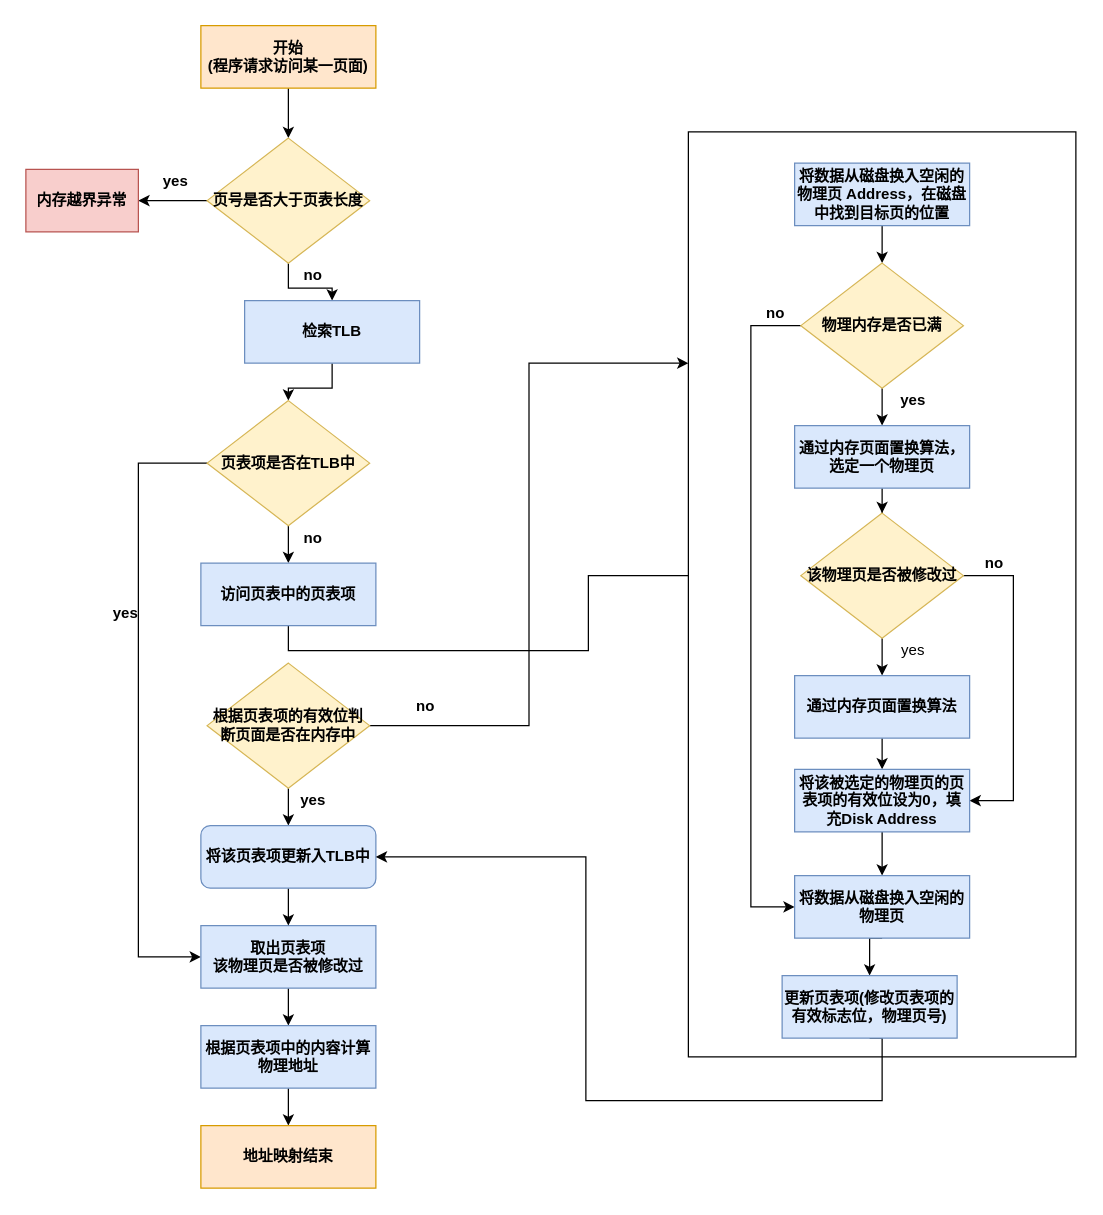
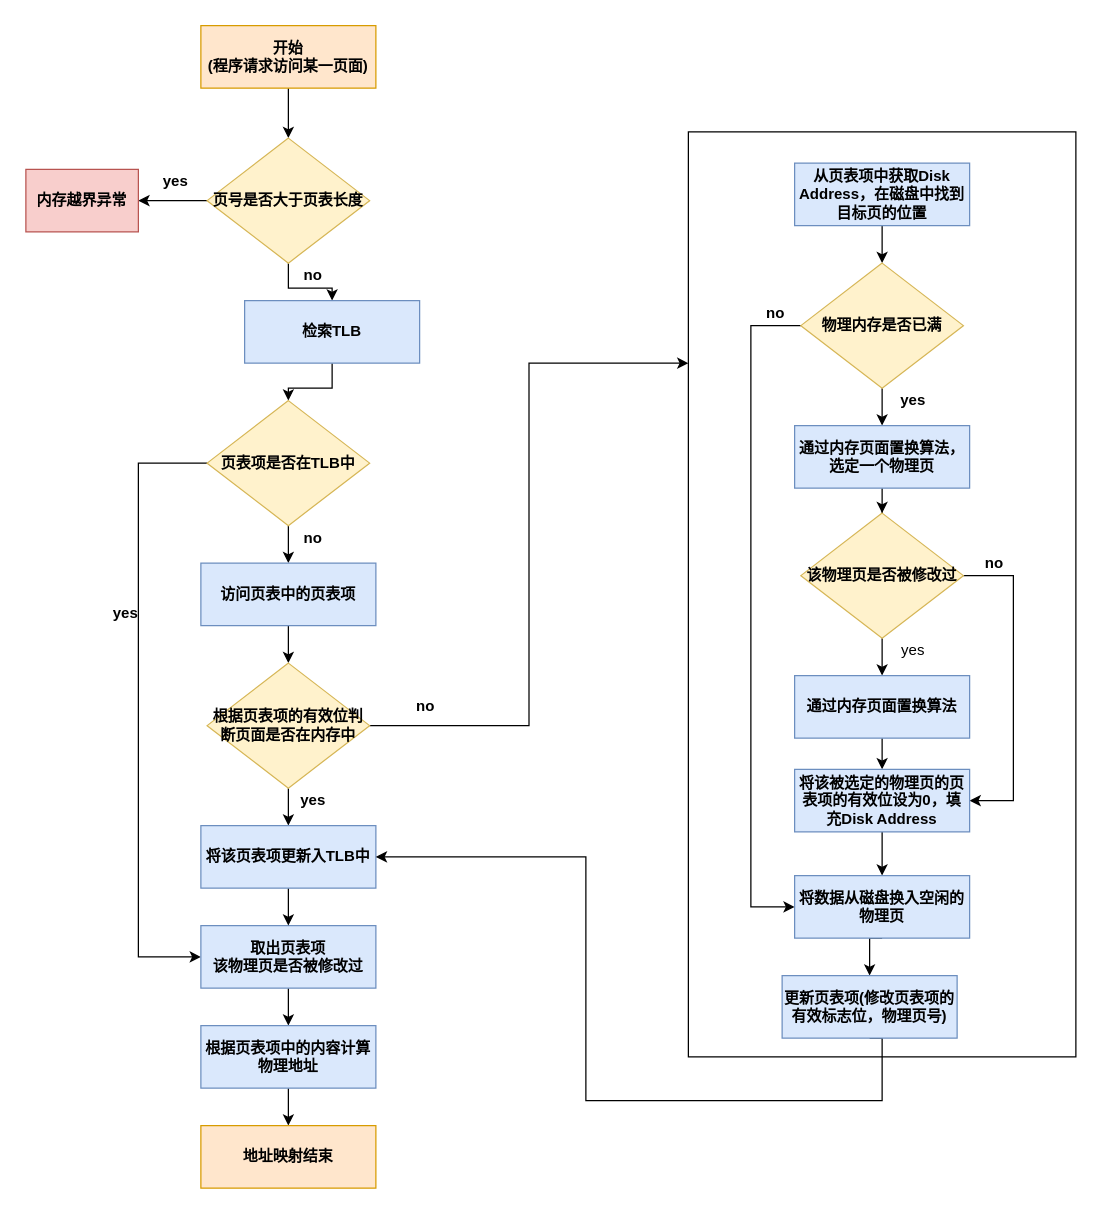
  <mxCell id="0" />
  <mxCell id="1" parent="0" />
  <mxCell id="2" style="edgeStyle=orthogonalEdgeStyle;rounded=0;orthogonalLoop=1;jettySize=auto;html=1;exitX=0.5;exitY=1;exitDx=0;exitDy=0;entryX=0.5;entryY=0;entryDx=0;entryDy=0;" edge="1" parent="1" source="3" target="6"><mxGeometry relative="1" as="geometry" /></mxCell>
  <mxCell id="3" value="&lt;b&gt;开始&lt;br&gt;(程序请求访问某一页面)&lt;/b&gt;" style="rounded=0;whiteSpace=wrap;html=1;fillColor=#ffe6cc;strokeColor=#d79b00;" vertex="1" parent="1"><mxGeometry x="160" y="20" width="140" height="50" as="geometry" /></mxCell>
  <mxCell id="4" style="edgeStyle=orthogonalEdgeStyle;rounded=0;orthogonalLoop=1;jettySize=auto;html=1;exitX=0;exitY=0.5;exitDx=0;exitDy=0;entryX=1;entryY=0.5;entryDx=0;entryDy=0;" edge="1" parent="1" source="6" target="7"><mxGeometry relative="1" as="geometry" /></mxCell>
  <mxCell id="5" style="edgeStyle=orthogonalEdgeStyle;rounded=0;orthogonalLoop=1;jettySize=auto;html=1;exitX=0.5;exitY=1;exitDx=0;exitDy=0;entryX=0.5;entryY=0;entryDx=0;entryDy=0;" edge="1" parent="1" source="6" target="10"><mxGeometry relative="1" as="geometry" /></mxCell>
  <mxCell id="6" value="&lt;b&gt;页号是否大于页表长度&lt;/b&gt;" style="rhombus;whiteSpace=wrap;html=1;fillColor=#fff2cc;strokeColor=#d6b656;" vertex="1" parent="1"><mxGeometry x="165" y="110" width="130" height="100" as="geometry" /></mxCell>
  <mxCell id="7" value="&lt;b&gt;内存越界异常&lt;/b&gt;" style="rounded=0;whiteSpace=wrap;html=1;fillColor=#f8cecc;strokeColor=#b85450;" vertex="1" parent="1"><mxGeometry x="20" y="135" width="90" height="50" as="geometry" /></mxCell>
  <mxCell id="8" value="&lt;b&gt;yes&lt;/b&gt;" style="text;html=1;strokeColor=none;fillColor=none;align=center;verticalAlign=middle;whiteSpace=wrap;rounded=0;" vertex="1" parent="1"><mxGeometry x="120" y="135" width="40" height="20" as="geometry" /></mxCell>
  <mxCell id="9" style="edgeStyle=orthogonalEdgeStyle;rounded=0;orthogonalLoop=1;jettySize=auto;html=1;exitX=0.5;exitY=1;exitDx=0;exitDy=0;entryX=0.5;entryY=0;entryDx=0;entryDy=0;" edge="1" parent="1" source="10" target="13"><mxGeometry relative="1" as="geometry" /></mxCell>
  <mxCell id="10" value="&lt;b&gt;检索TLB&lt;/b&gt;" style="rounded=0;whiteSpace=wrap;html=1;fillColor=#dae8fc;strokeColor=#6c8ebf;" vertex="1" parent="1"><mxGeometry x="195" y="240" width="140" height="50" as="geometry" /></mxCell>
  <mxCell id="11" style="edgeStyle=orthogonalEdgeStyle;rounded=0;orthogonalLoop=1;jettySize=auto;html=1;exitX=0;exitY=0.5;exitDx=0;exitDy=0;entryX=0;entryY=0.5;entryDx=0;entryDy=0;" edge="1" parent="1" source="13" target="15"><mxGeometry relative="1" as="geometry"><Array as="points"><mxPoint x="110" y="370" /><mxPoint x="110" y="765" /></Array></mxGeometry></mxCell>
  <mxCell id="12" style="edgeStyle=orthogonalEdgeStyle;rounded=0;orthogonalLoop=1;jettySize=auto;html=1;exitX=0.5;exitY=1;exitDx=0;exitDy=0;entryX=0.5;entryY=0;entryDx=0;entryDy=0;" edge="1" parent="1" source="13" target="21"><mxGeometry relative="1" as="geometry" /></mxCell>
  <mxCell id="13" value="&lt;b&gt;页表项是否在TLB中&lt;/b&gt;" style="rhombus;whiteSpace=wrap;html=1;fillColor=#fff2cc;strokeColor=#d6b656;" vertex="1" parent="1"><mxGeometry x="165" y="320" width="130" height="100" as="geometry" /></mxCell>
  <mxCell id="14" style="edgeStyle=orthogonalEdgeStyle;rounded=0;orthogonalLoop=1;jettySize=auto;html=1;exitX=0.5;exitY=1;exitDx=0;exitDy=0;entryX=0.5;entryY=0;entryDx=0;entryDy=0;" edge="1" parent="1" source="15" target="17"><mxGeometry relative="1" as="geometry" /></mxCell>
  <mxCell id="15" value="&lt;b&gt;取出页表项&lt;br&gt;该物理页是否被修改过&lt;/b&gt;" style="rounded=0;whiteSpace=wrap;html=1;fillColor=#dae8fc;strokeColor=#6c8ebf;" vertex="1" parent="1"><mxGeometry x="160" y="740" width="140" height="50" as="geometry" /></mxCell>
  <mxCell id="16" style="edgeStyle=orthogonalEdgeStyle;rounded=0;orthogonalLoop=1;jettySize=auto;html=1;exitX=0.5;exitY=1;exitDx=0;exitDy=0;entryX=0.5;entryY=0;entryDx=0;entryDy=0;" edge="1" parent="1" source="17" target="18"><mxGeometry relative="1" as="geometry" /></mxCell>
  <mxCell id="17" value="&lt;b&gt;根据页表项中的内容计算物理地址&lt;/b&gt;" style="rounded=0;whiteSpace=wrap;html=1;fillColor=#dae8fc;strokeColor=#6c8ebf;" vertex="1" parent="1"><mxGeometry x="160" y="820" width="140" height="50" as="geometry" /></mxCell>
  <mxCell id="18" value="&lt;b&gt;地址映射结束&lt;/b&gt;" style="rounded=0;whiteSpace=wrap;html=1;fillColor=#ffe6cc;strokeColor=#d79b00;" vertex="1" parent="1"><mxGeometry x="160" y="900" width="140" height="50" as="geometry" /></mxCell>
  <mxCell id="19" value="&lt;b&gt;yes&lt;/b&gt;" style="text;html=1;strokeColor=none;fillColor=none;align=center;verticalAlign=middle;whiteSpace=wrap;rounded=0;" vertex="1" parent="1"><mxGeometry x="80" y="480" width="40" height="20" as="geometry" /></mxCell>
- <mxCell id="20" style="edgeStyle=orthogonalEdgeStyle;rounded=0;orthogonalLoop=1;jettySize=auto;html=1;exitX=0.5;exitY=1;exitDx=0;exitDy=0;" edge="1" parent="1" source="21" target="39"><mxGeometry relative="1" as="geometry" /></mxCell>
+ <mxCell id="20" style="edgeStyle=orthogonalEdgeStyle;rounded=0;orthogonalLoop=1;jettySize=auto;html=1;exitX=0.5;exitY=1;exitDx=0;exitDy=0;entryX=0.5;entryY=0;entryDx=0;entryDy=0;" edge="1" parent="1" source="21" target="24"><mxGeometry relative="1" as="geometry" /></mxCell>
  <mxCell id="21" value="&lt;b&gt;访问页表中的页表项&lt;/b&gt;" style="rounded=0;whiteSpace=wrap;html=1;fillColor=#dae8fc;strokeColor=#6c8ebf;" vertex="1" parent="1"><mxGeometry x="160" y="450" width="140" height="50" as="geometry" /></mxCell>
  <mxCell id="22" style="edgeStyle=orthogonalEdgeStyle;rounded=0;orthogonalLoop=1;jettySize=auto;html=1;exitX=0.5;exitY=1;exitDx=0;exitDy=0;" edge="1" parent="1" source="24" target="27"><mxGeometry relative="1" as="geometry" /></mxCell>
  <mxCell id="23" style="edgeStyle=orthogonalEdgeStyle;rounded=0;orthogonalLoop=1;jettySize=auto;html=1;exitX=1;exitY=0.5;exitDx=0;exitDy=0;entryX=0;entryY=0.25;entryDx=0;entryDy=0;" edge="1" parent="1" source="24" target="29"><mxGeometry relative="1" as="geometry" /></mxCell>
  <mxCell id="24" value="&lt;b&gt;根据页表项的有效位判断页面是否在内存中&lt;/b&gt;" style="rhombus;whiteSpace=wrap;html=1;fillColor=#fff2cc;strokeColor=#d6b656;" vertex="1" parent="1"><mxGeometry x="165" y="530" width="130" height="100" as="geometry" /></mxCell>
  <mxCell id="25" value="&lt;b&gt;no&lt;/b&gt;" style="text;html=1;strokeColor=none;fillColor=none;align=center;verticalAlign=middle;whiteSpace=wrap;rounded=0;" vertex="1" parent="1"><mxGeometry x="230" y="420" width="40" height="20" as="geometry" /></mxCell>
  <mxCell id="26" style="edgeStyle=orthogonalEdgeStyle;rounded=0;orthogonalLoop=1;jettySize=auto;html=1;exitX=0.5;exitY=1;exitDx=0;exitDy=0;" edge="1" parent="1" source="27" target="15"><mxGeometry relative="1" as="geometry" /></mxCell>
- <mxCell id="27" value="&lt;b&gt;将该页表项更新入TLB中&lt;/b&gt;" style="whiteSpace=wrap;html=1;fillColor=#dae8fc;strokeColor=#6c8ebf;rounded=1;" vertex="1" parent="1"><mxGeometry x="160" y="660" width="140" height="50" as="geometry" /></mxCell>
+ <mxCell id="27" value="&lt;b&gt;将该页表项更新入TLB中&lt;/b&gt;" style="rounded=0;whiteSpace=wrap;html=1;fillColor=#dae8fc;strokeColor=#6c8ebf;" vertex="1" parent="1"><mxGeometry x="160" y="660" width="140" height="50" as="geometry" /></mxCell>
  <mxCell id="28" value="&lt;b&gt;yes&lt;/b&gt;" style="text;html=1;strokeColor=none;fillColor=none;align=center;verticalAlign=middle;whiteSpace=wrap;rounded=0;" vertex="1" parent="1"><mxGeometry x="230" y="630" width="40" height="20" as="geometry" /></mxCell>
  <mxCell id="29" value="" style="rounded=0;whiteSpace=wrap;html=1;" vertex="1" parent="1"><mxGeometry x="550" y="105" width="310" height="740" as="geometry" /></mxCell>
  <mxCell id="30" style="edgeStyle=orthogonalEdgeStyle;rounded=0;orthogonalLoop=1;jettySize=auto;html=1;exitX=0.5;exitY=1;exitDx=0;exitDy=0;" edge="1" parent="1" source="31" target="34"><mxGeometry relative="1" as="geometry" /></mxCell>
- <mxCell id="31" value="&lt;b&gt;将数据从磁盘换入空闲的物理页 Address，在磁盘中找到目标页的位置&lt;/b&gt;" style="rounded=0;whiteSpace=wrap;html=1;fillColor=#dae8fc;strokeColor=#6c8ebf;" vertex="1" parent="1"><mxGeometry x="635" y="130" width="140" height="50" as="geometry" /></mxCell>
+ <mxCell id="31" value="&lt;b&gt;从页表项中获取Disk Address，在磁盘中找到目标页的位置&lt;/b&gt;" style="rounded=0;whiteSpace=wrap;html=1;fillColor=#dae8fc;strokeColor=#6c8ebf;" vertex="1" parent="1"><mxGeometry x="635" y="130" width="140" height="50" as="geometry" /></mxCell>
  <mxCell id="32" style="edgeStyle=orthogonalEdgeStyle;rounded=0;orthogonalLoop=1;jettySize=auto;html=1;exitX=0.5;exitY=1;exitDx=0;exitDy=0;entryX=0.5;entryY=0;entryDx=0;entryDy=0;" edge="1" parent="1" source="34" target="36"><mxGeometry relative="1" as="geometry" /></mxCell>
  <mxCell id="33" style="edgeStyle=orthogonalEdgeStyle;rounded=0;orthogonalLoop=1;jettySize=auto;html=1;exitX=0;exitY=0.5;exitDx=0;exitDy=0;entryX=0;entryY=0.5;entryDx=0;entryDy=0;" edge="1" parent="1" source="34" target="48"><mxGeometry relative="1" as="geometry"><Array as="points"><mxPoint x="600" y="260" /><mxPoint x="600" y="725" /></Array></mxGeometry></mxCell>
  <mxCell id="34" value="&lt;b&gt;物理内存是否已满&lt;/b&gt;" style="rhombus;whiteSpace=wrap;html=1;fillColor=#fff2cc;strokeColor=#d6b656;" vertex="1" parent="1"><mxGeometry x="640" y="210" width="130" height="100" as="geometry" /></mxCell>
  <mxCell id="35" style="edgeStyle=orthogonalEdgeStyle;rounded=0;orthogonalLoop=1;jettySize=auto;html=1;exitX=0.5;exitY=1;exitDx=0;exitDy=0;" edge="1" parent="1" source="36" target="39"><mxGeometry relative="1" as="geometry" /></mxCell>
  <mxCell id="36" value="&lt;b&gt;通过内存页面置换算法，选定一个物理页&lt;/b&gt;" style="rounded=0;whiteSpace=wrap;html=1;fillColor=#dae8fc;strokeColor=#6c8ebf;" vertex="1" parent="1"><mxGeometry x="635" y="340" width="140" height="50" as="geometry" /></mxCell>
  <mxCell id="37" style="edgeStyle=orthogonalEdgeStyle;rounded=0;orthogonalLoop=1;jettySize=auto;html=1;exitX=0.5;exitY=1;exitDx=0;exitDy=0;entryX=0.5;entryY=0;entryDx=0;entryDy=0;" edge="1" parent="1" source="39" target="41"><mxGeometry relative="1" as="geometry" /></mxCell>
  <mxCell id="38" style="edgeStyle=orthogonalEdgeStyle;rounded=0;orthogonalLoop=1;jettySize=auto;html=1;exitX=1;exitY=0.5;exitDx=0;exitDy=0;entryX=1;entryY=0.5;entryDx=0;entryDy=0;" edge="1" parent="1" source="39" target="43"><mxGeometry relative="1" as="geometry"><Array as="points"><mxPoint x="810" y="460" /><mxPoint x="810" y="640" /></Array></mxGeometry></mxCell>
  <mxCell id="39" value="&lt;b&gt;该物理页是否被修改过&lt;/b&gt;" style="rhombus;whiteSpace=wrap;html=1;fillColor=#fff2cc;strokeColor=#d6b656;" vertex="1" parent="1"><mxGeometry x="640" y="410" width="130" height="100" as="geometry" /></mxCell>
  <mxCell id="40" style="edgeStyle=orthogonalEdgeStyle;rounded=0;orthogonalLoop=1;jettySize=auto;html=1;exitX=0.5;exitY=1;exitDx=0;exitDy=0;entryX=0.5;entryY=0;entryDx=0;entryDy=0;" edge="1" parent="1" source="41" target="43"><mxGeometry relative="1" as="geometry" /></mxCell>
  <mxCell id="41" value="&lt;b&gt;通过内存页面置换算法&lt;/b&gt;" style="rounded=0;whiteSpace=wrap;html=1;fillColor=#dae8fc;strokeColor=#6c8ebf;" vertex="1" parent="1"><mxGeometry x="635" y="540" width="140" height="50" as="geometry" /></mxCell>
  <mxCell id="42" style="edgeStyle=orthogonalEdgeStyle;rounded=0;orthogonalLoop=1;jettySize=auto;html=1;exitX=0.5;exitY=1;exitDx=0;exitDy=0;" edge="1" parent="1" source="43" target="48"><mxGeometry relative="1" as="geometry" /></mxCell>
  <mxCell id="43" value="&lt;b&gt;将该被选定的物理页的页表项的有效位设为0，填充Disk Address&lt;/b&gt;" style="rounded=0;whiteSpace=wrap;html=1;fillColor=#dae8fc;strokeColor=#6c8ebf;" vertex="1" parent="1"><mxGeometry x="635" y="615" width="140" height="50" as="geometry" /></mxCell>
  <mxCell id="44" value="yes" style="text;html=1;strokeColor=none;fillColor=none;align=center;verticalAlign=middle;whiteSpace=wrap;rounded=0;" vertex="1" parent="1"><mxGeometry x="710" y="510" width="40" height="20" as="geometry" /></mxCell>
  <mxCell id="45" value="&lt;b&gt;yes&lt;/b&gt;" style="text;html=1;strokeColor=none;fillColor=none;align=center;verticalAlign=middle;whiteSpace=wrap;rounded=0;" vertex="1" parent="1"><mxGeometry x="710" y="310" width="40" height="20" as="geometry" /></mxCell>
  <mxCell id="46" value="&lt;b&gt;no&lt;/b&gt;" style="text;html=1;strokeColor=none;fillColor=none;align=center;verticalAlign=middle;whiteSpace=wrap;rounded=0;" vertex="1" parent="1"><mxGeometry x="775" y="440" width="40" height="20" as="geometry" /></mxCell>
  <mxCell id="47" style="edgeStyle=orthogonalEdgeStyle;rounded=0;orthogonalLoop=1;jettySize=auto;html=1;exitX=0.5;exitY=1;exitDx=0;exitDy=0;entryX=0.5;entryY=0;entryDx=0;entryDy=0;" edge="1" parent="1" source="48" target="52"><mxGeometry relative="1" as="geometry" /></mxCell>
  <mxCell id="48" value="&lt;b&gt;将数据从磁盘换入空闲的物理页&lt;/b&gt;" style="rounded=0;whiteSpace=wrap;html=1;fillColor=#dae8fc;strokeColor=#6c8ebf;" vertex="1" parent="1"><mxGeometry x="635" y="700" width="140" height="50" as="geometry" /></mxCell>
  <mxCell id="49" value="&lt;b&gt;no&lt;/b&gt;" style="text;html=1;strokeColor=none;fillColor=none;align=center;verticalAlign=middle;whiteSpace=wrap;rounded=0;" vertex="1" parent="1"><mxGeometry x="600" y="240" width="40" height="20" as="geometry" /></mxCell>
  <mxCell id="50" value="&lt;b&gt;no&lt;/b&gt;" style="text;html=1;strokeColor=none;fillColor=none;align=center;verticalAlign=middle;whiteSpace=wrap;rounded=0;" vertex="1" parent="1"><mxGeometry x="320" y="555" width="40" height="20" as="geometry" /></mxCell>
  <mxCell id="51" style="edgeStyle=orthogonalEdgeStyle;rounded=0;orthogonalLoop=1;jettySize=auto;html=1;exitX=0.5;exitY=1;exitDx=0;exitDy=0;entryX=1;entryY=0.5;entryDx=0;entryDy=0;" edge="1" parent="1" source="52" target="27"><mxGeometry relative="1" as="geometry"><Array as="points"><mxPoint x="705" y="880" /><mxPoint x="468" y="880" /><mxPoint x="468" y="685" /></Array></mxGeometry></mxCell>
  <mxCell id="52" value="&lt;b&gt;更新页表项(修改页表项的有效标志位，物理页号)&lt;/b&gt;" style="rounded=0;whiteSpace=wrap;html=1;fillColor=#dae8fc;strokeColor=#6c8ebf;" vertex="1" parent="1"><mxGeometry x="625" y="780" width="140" height="50" as="geometry" /></mxCell>
  <mxCell id="53" value="&lt;b&gt;no&lt;/b&gt;" style="text;html=1;strokeColor=none;fillColor=none;align=center;verticalAlign=middle;whiteSpace=wrap;rounded=0;" vertex="1" parent="1"><mxGeometry x="230" y="210" width="40" height="20" as="geometry" /></mxCell>
